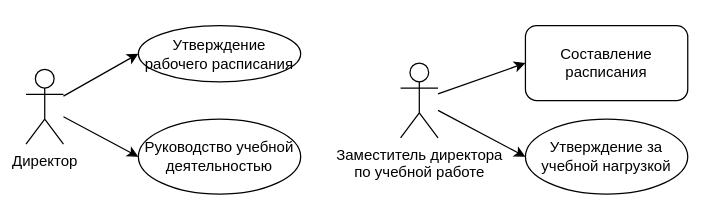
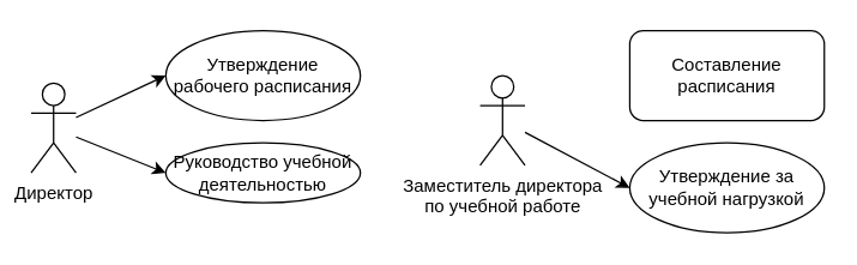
  <mxCell id="0" />
  <mxCell id="1" parent="0" />
  <mxCell id="2" value="Заместитель директора&lt;br&gt;по учебной работе" style="shape=umlActor;verticalLabelPosition=bottom;verticalAlign=top;html=1;outlineConnect=0;" vertex="1" parent="1"><mxGeometry x="320" y="50" width="30" height="60" as="geometry" /></mxCell>
  <mxCell id="3" value="Директор" style="shape=umlActor;verticalLabelPosition=bottom;verticalAlign=top;html=1;outlineConnect=0;" vertex="1" parent="1"><mxGeometry x="20" y="55" width="30" height="60" as="geometry" /></mxCell>
  <mxCell id="4" value="Утверждение за учебной нагрузкой" style="ellipse;whiteSpace=wrap;html=1;" vertex="1" parent="1"><mxGeometry x="420" y="95" width="130" height="60" as="geometry" /></mxCell>
  <mxCell id="5" value="Составление расписания" style="whiteSpace=wrap;html=1;rounded=1;" vertex="1" parent="1"><mxGeometry x="420" y="20" width="130" height="60" as="geometry" /></mxCell>
  <mxCell id="6" value="" style="endArrow=classic;html=1;rounded=0;entryX=0;entryY=0.5;entryDx=0;entryDy=0;" edge="1" parent="1" source="3" target="10"><mxGeometry width="50" height="50" relative="1" as="geometry"><mxPoint x="250" y="205" as="sourcePoint" /><mxPoint x="110" y="130" as="targetPoint" /></mxGeometry></mxCell>
  <mxCell id="7" value="" style="endArrow=classic;html=1;rounded=0;entryX=0;entryY=0.5;entryDx=0;entryDy=0;" edge="1" parent="1" source="3" target="11"><mxGeometry width="50" height="50" relative="1" as="geometry"><mxPoint x="250" y="205" as="sourcePoint" /><mxPoint x="110" y="50" as="targetPoint" /></mxGeometry></mxCell>
- <mxCell id="8" value="" style="endArrow=classic;html=1;rounded=0;entryX=0;entryY=0.5;entryDx=0;entryDy=0;" edge="1" parent="1" source="2" target="5"><mxGeometry width="50" height="50" relative="1" as="geometry"><mxPoint x="250" y="205" as="sourcePoint" /><mxPoint x="300" y="155" as="targetPoint" /></mxGeometry></mxCell>
  <mxCell id="9" value="" style="endArrow=classic;html=1;rounded=0;entryX=0;entryY=0.5;entryDx=0;entryDy=0;" edge="1" parent="1" source="2" target="4"><mxGeometry width="50" height="50" relative="1" as="geometry"><mxPoint x="250" y="205" as="sourcePoint" /><mxPoint x="300" y="155" as="targetPoint" /></mxGeometry></mxCell>
- <mxCell id="10" value="Руководство учебной деятельностью" style="ellipse;whiteSpace=wrap;html=1;" vertex="1" parent="1"><mxGeometry x="110" y="95" width="130" height="60" as="geometry" /></mxCell>
- <mxCell id="11" value="Утверждение рабочего расписания" style="ellipse;whiteSpace=wrap;html=1;" vertex="1" parent="1"><mxGeometry x="110" y="20" width="130" height="45" as="geometry" /></mxCell>
+ <mxCell id="10" value="Руководство учебной деятельностью" style="ellipse;whiteSpace=wrap;html=1;" vertex="1" parent="1"><mxGeometry x="110" y="95" width="130" height="40" as="geometry" /></mxCell>
+ <mxCell id="11" value="Утверждение рабочего расписания" style="ellipse;whiteSpace=wrap;html=1;" vertex="1" parent="1"><mxGeometry x="110" y="20" width="130" height="60" as="geometry" /></mxCell>
